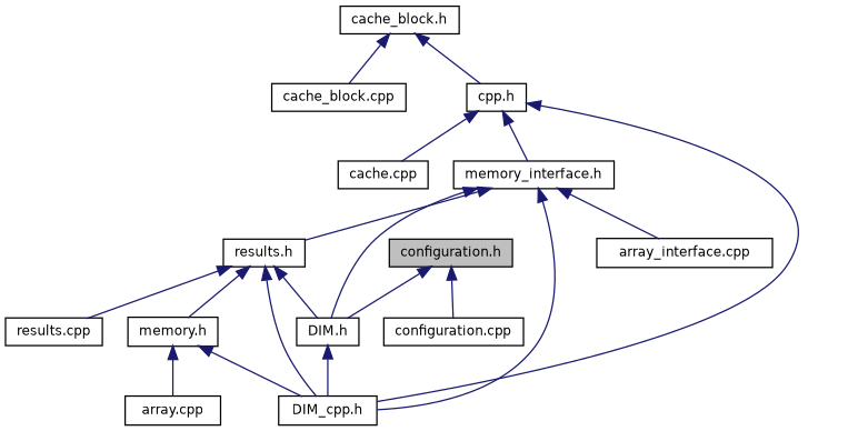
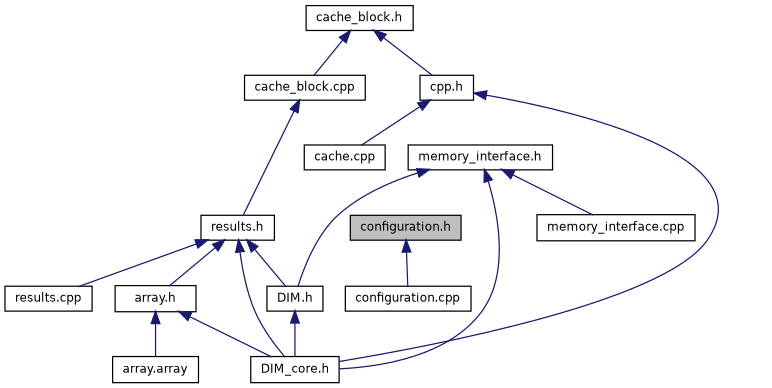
  digraph {
    node [color=black fillcolor=white fontname=Helvetica fontsize=10 shape=record style=filled]
    edge [color=midnightblue dir=back fontname=Helvetica fontsize=10 labelfontname=Helvetica labelfontsize=10 style=solid]
    n1 [fillcolor=grey75 fontcolor=black height=0.2 label="configuration.h" width=0.4]
    n2 [height=0.2 label="DIM.h" width=0.4]
    n3 [height=0.2 label="configuration.cpp" width=0.4]
    n4 [height=0.2 label="cache_block.h" width=0.4]
    n5 [height=0.2 label="cpp.h" width=0.4]
    n6 [height=0.2 label="cache_block.cpp" width=0.4]
-   n7 [height=0.2 label="memory.h" width=0.4]
-   n8 [height=0.2 label="DIM_cpp.h" width=0.4]
-   n9 [height=0.2 label="array.cpp" width=0.4]
+   n7 [height=0.2 label="array.h" width=0.4]
+   n8 [height=0.2 label="DIM_core.h" width=0.4]
+   n9 [height=0.2 label="array.array" width=0.4]
    n10 [height=0.2 label="memory_interface.h" width=0.4]
    n11 [height=0.2 label="cache.cpp" width=0.4]
    n12 [height=0.2 label="results.h" width=0.4]
-   n13 [height=0.2 label="array_interface.cpp" width=0.4]
+   n13 [height=0.2 label="memory_interface.cpp" width=0.4]
    n14 [height=0.2 label="results.cpp" width=0.4]
-   n1 -> n2
    n1 -> n3
    n2 -> n8
    n4 -> n5
    n4 -> n6
    n5 -> n8
-   n5 -> n10
    n5 -> n11
    n7 -> n8
    n7 -> n9
    n10 -> n2
    n10 -> n8
-   n10 -> n12
+   n6 -> n12
    n10 -> n13
    n12 -> n2
    n12 -> n7
    n12 -> n8
    n12 -> n14
  }
